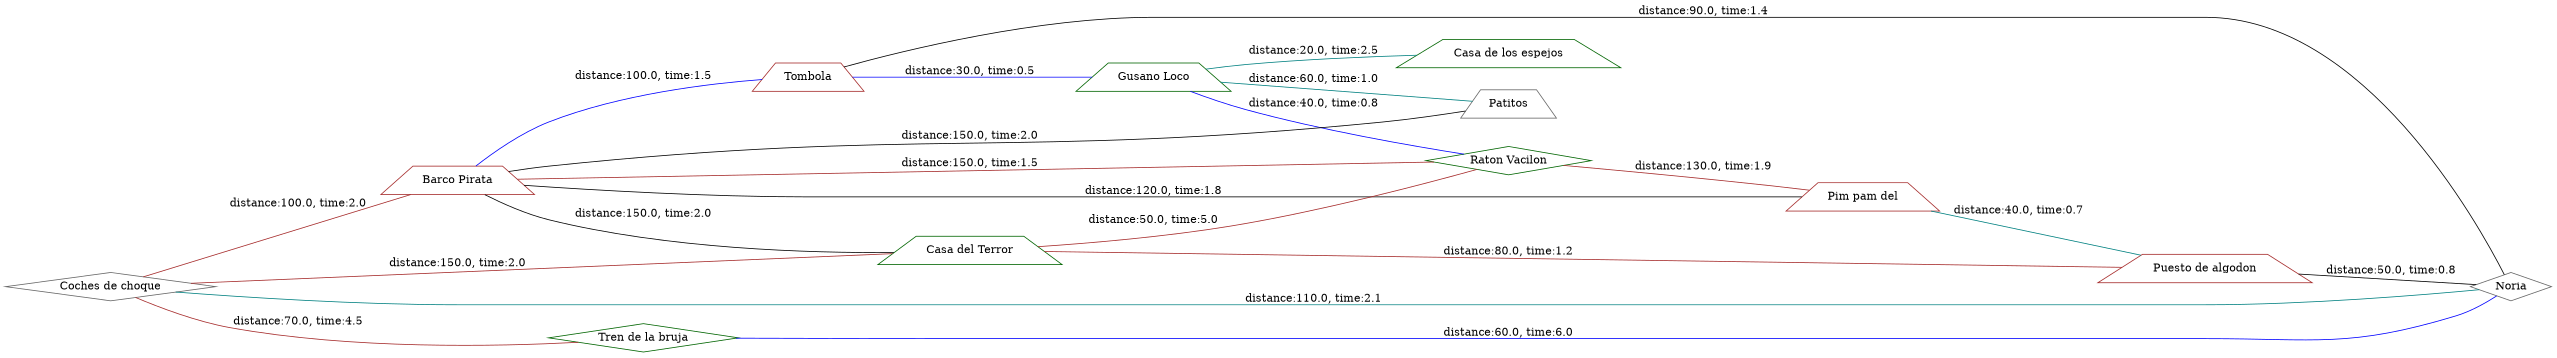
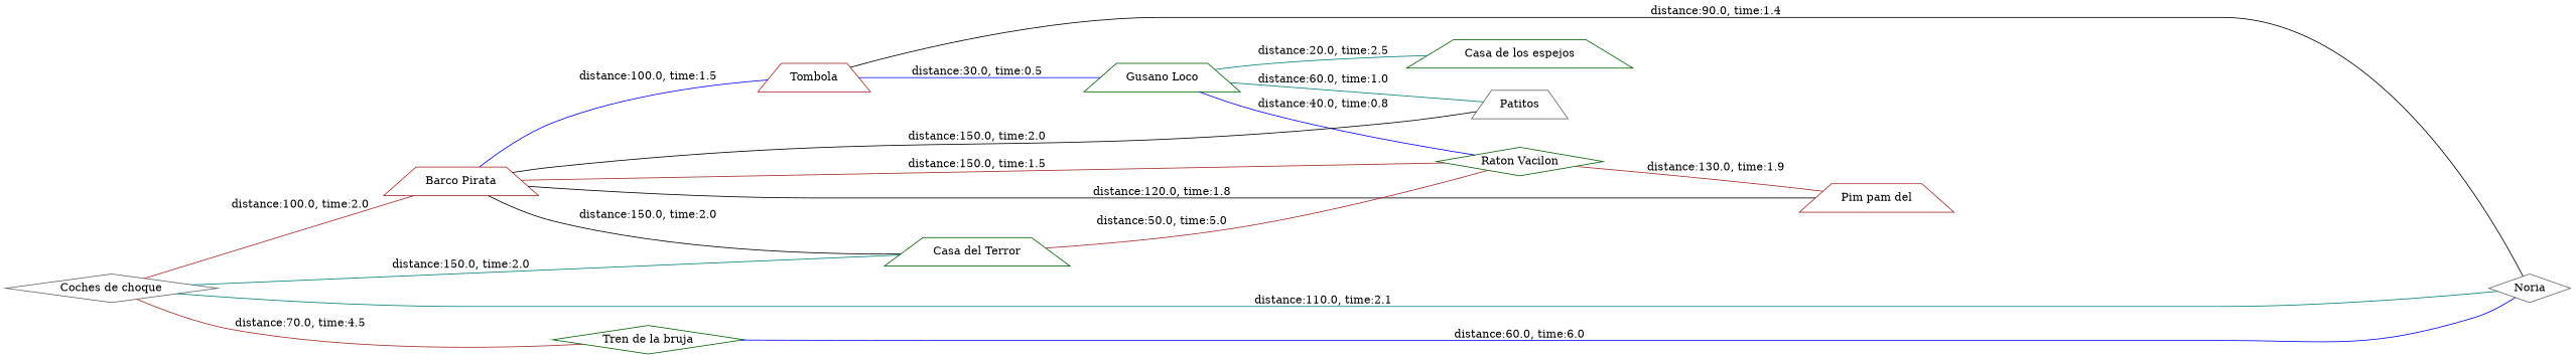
  strict graph {
    rankdir=LR
    node [color=darkgreen shape=trapezium]
    edge [color=brown]
    n1 [color=brown label="Barco Pirata"]
    n2 [label="Casa del Terror"]
    n3 [color=brown label=Tombola]
    n4 [label="Raton Vacilon" shape=diamond]
    n5 [color=brown label="Pim pam del"]
-   n6 [color=brown label="Puesto de algodon"]
    n7 [label="Gusano Loco"]
    n8 [color=gray40 label=Noria shape=diamond]
    n9 [color=gray40 label=Patitos]
    n10 [label="Casa de los espejos"]
    n11 [color=gray40 label="Coches de choque" shape=diamond]
    n12 [label="Tren de la bruja" shape=diamond]
    n1 -- n2 [color=black label="distance:150.0, time:2.0"]
    n1 -- n3 [color=blue label="distance:100.0, time:1.5"]
    n1 -- n4 [label="distance:150.0, time:1.5"]
    n1 -- n5 [color=black label="distance:120.0, time:1.8"]
    n2 -- n4 [label="distance:50.0, time:5.0"]
-   n2 -- n6 [label="distance:80.0, time:1.2"]
    n3 -- n7 [color=blue label="distance:30.0, time:0.5"]
    n3 -- n8 [color=black label="distance:90.0, time:1.4"]
    n4 -- n5 [label="distance:130.0, time:1.9"]
-   n5 -- n6 [color=teal label="distance:40.0, time:0.7"]
-   n6 -- n8 [color=black label="distance:50.0, time:0.8"]
    n7 -- n4 [color=blue label="distance:40.0, time:0.8"]
    n7 -- n9 [color=teal label="distance:60.0, time:1.0"]
    n7 -- n10 [color=teal label="distance:20.0, time:2.5"]
    n9 -- n1 [color=black label="distance:150.0, time:2.0"]
    n11 -- n1 [label="distance:100.0, time:2.0"]
-   n11 -- n2 [label="distance:150.0, time:2.0"]
+   n11 -- n2 [color=teal label="distance:150.0, time:2.0"]
    n11 -- n8 [color=teal label="distance:110.0, time:2.1"]
    n11 -- n12 [label="distance:70.0, time:4.5"]
    n12 -- n8 [color=blue label="distance:60.0, time:6.0"]
  }
